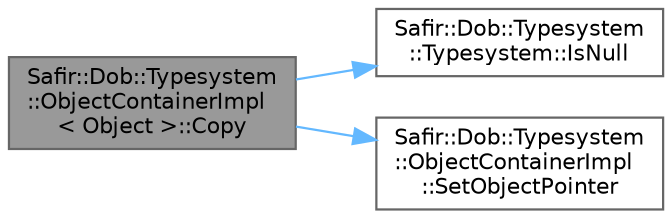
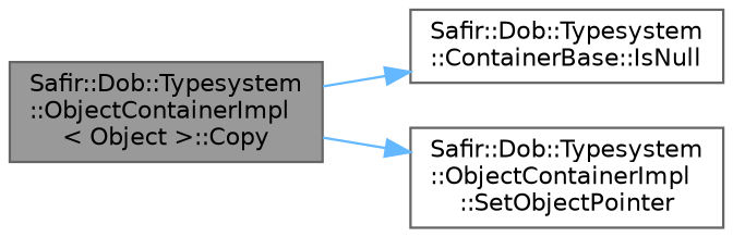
  digraph {
    rankdir=LR
    node [color=grey40 fillcolor=white fontname=Helvetica fontsize=10 shape=box style=filled]
    edge [color=steelblue1 fontname=Helvetica fontsize=10 labelfontname=Helvetica labelfontsize=10 style=solid]
    n1 [color=gray40 fillcolor=grey60 fontcolor=black height=0.2 label="Safir::Dob::Typesystem\l::ObjectContainerImpl\l\< Object \>::Copy" width=0.4]
-   n2 [height=0.2 label="Safir::Dob::Typesystem\l::Typesystem::IsNull" width=0.4]
+   n2 [height=0.2 label="Safir::Dob::Typesystem\l::ContainerBase::IsNull" width=0.4]
    n3 [height=0.2 label="Safir::Dob::Typesystem\l::ObjectContainerImpl\l::SetObjectPointer" width=0.4]
    n1 -> n2
    n1 -> n3
  }
